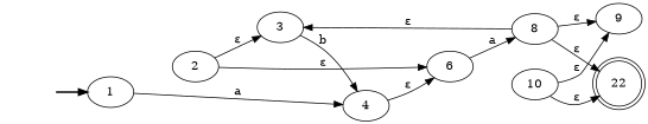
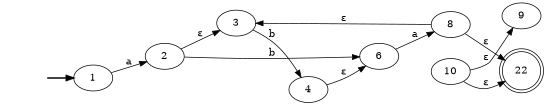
  digraph {
    rankdir=LR
    fake [style=invisible]
    1 [root=true]
    2
    3
    6
    4
    8
    9
    n9 [label=22 shape=doublecircle]
    10
    fake -> 1 [style=bold]
-   1 -> 4 [label=a]
+   1 -> 2 [label=a]
    2 -> 3 [label="ε"]
-   2 -> 6 [label="ε"]
+   2 -> 6 [label=b]
    3 -> 4 [label=b]
    6 -> 8 [label=a]
    4 -> 6 [label="ε"]
    8 -> 3 [label="ε"]
-   8 -> 9 [label="ε"]
    8 -> n9 [label="ε"]
    10 -> 9 [label="ε"]
    10 -> n9 [label="ε"]
  }
